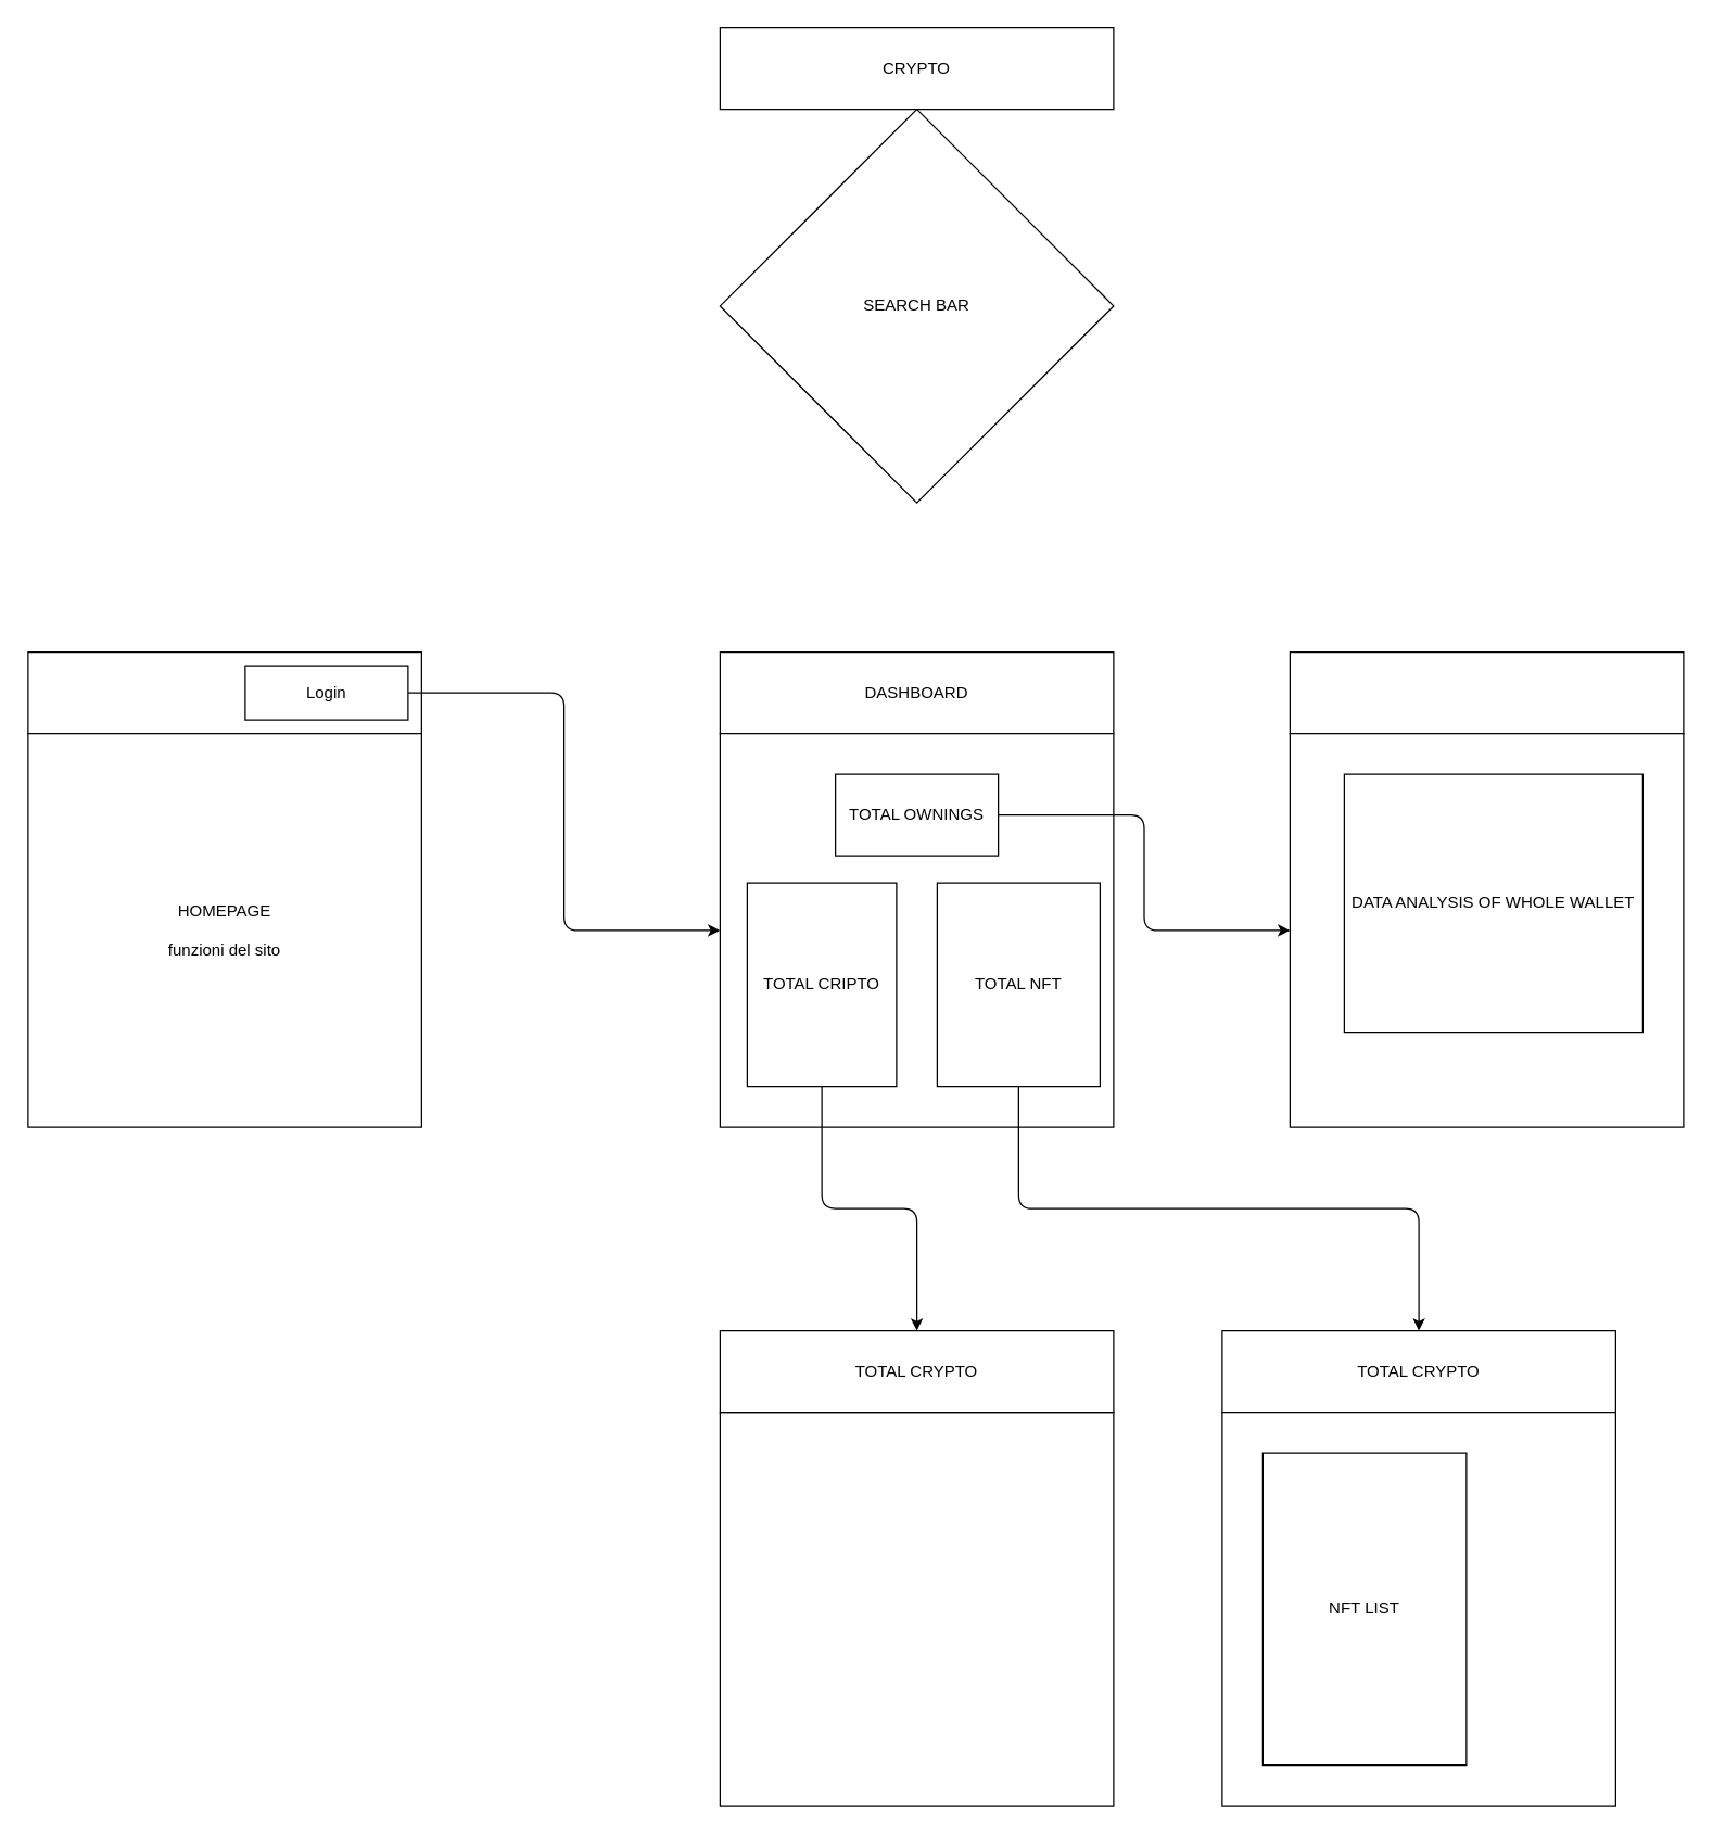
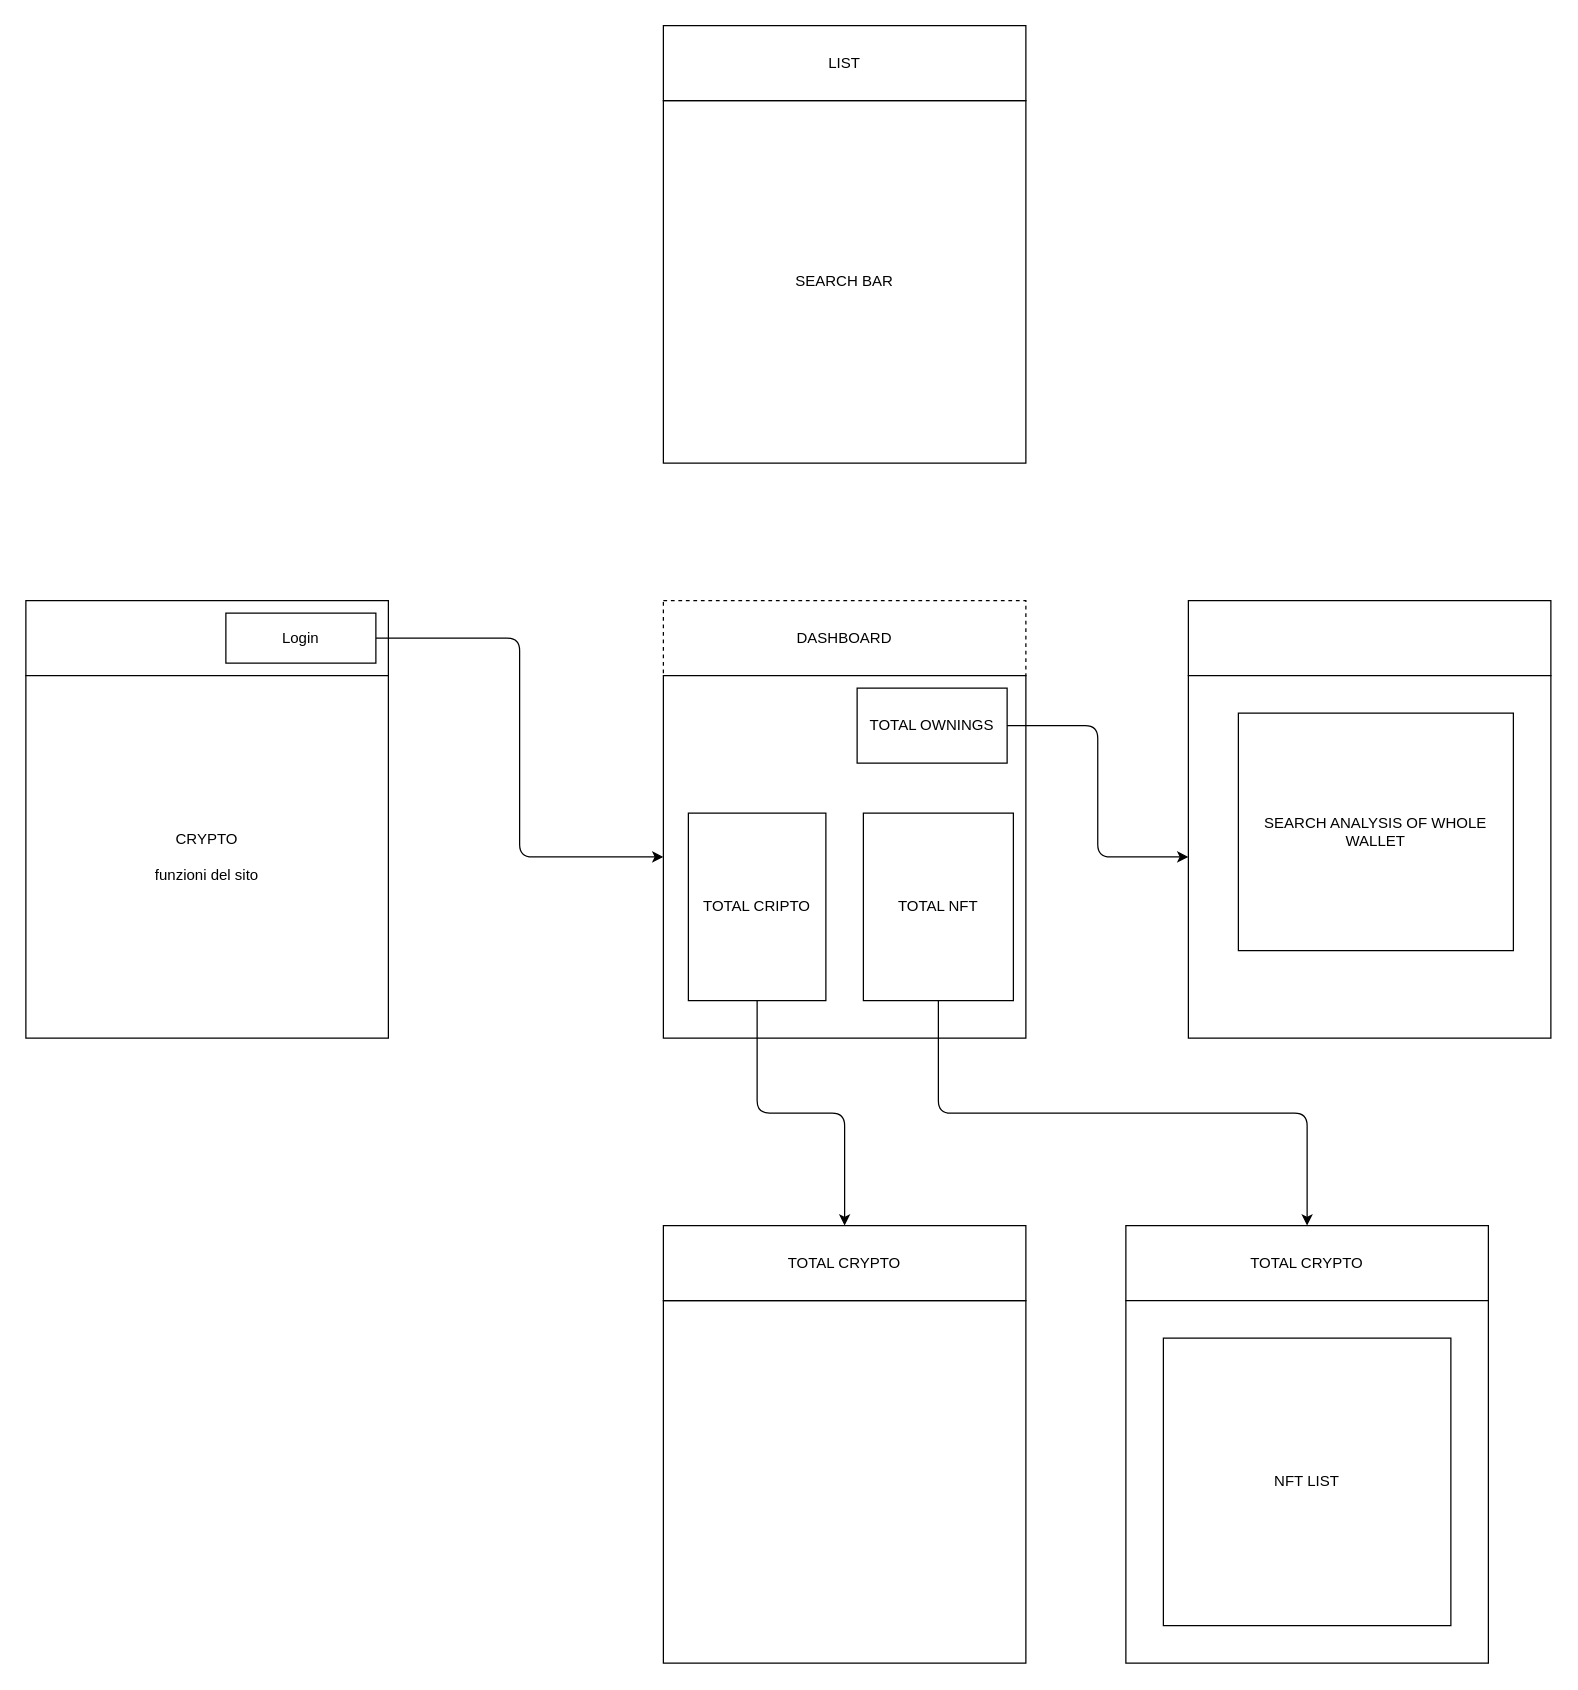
  <mxCell id="0" />
  <mxCell id="1" parent="0" />
  <mxCell id="2" value="" style="rounded=0;whiteSpace=wrap;html=1;" parent="1" vertex="1"><mxGeometry x="20" y="480" width="290" height="60" as="geometry" /></mxCell>
- <mxCell id="3" value="HOMEPAGE&lt;br&gt;&lt;br&gt;funzioni del sito" style="rounded=0;whiteSpace=wrap;html=1;" parent="1" vertex="1"><mxGeometry x="20" y="540" width="290" height="290" as="geometry" /></mxCell>
+ <mxCell id="3" value="CRYPTO&lt;br&gt;&lt;br&gt;funzioni del sito" style="rounded=0;whiteSpace=wrap;html=1;" parent="1" vertex="1"><mxGeometry x="20" y="540" width="290" height="290" as="geometry" /></mxCell>
  <mxCell id="4" style="edgeStyle=orthogonalEdgeStyle;html=1;exitX=1;exitY=0.5;exitDx=0;exitDy=0;entryX=0;entryY=0.5;entryDx=0;entryDy=0;" parent="1" source="5" target="7" edge="1"><mxGeometry relative="1" as="geometry" /></mxCell>
  <mxCell id="5" value="Login" style="rounded=0;whiteSpace=wrap;html=1;" parent="1" vertex="1"><mxGeometry x="180" y="490" width="120" height="40" as="geometry" /></mxCell>
- <mxCell id="6" value="DASHBOARD" style="rounded=0;whiteSpace=wrap;html=1;" parent="1" vertex="1"><mxGeometry x="530" y="480" width="290" height="60" as="geometry" /></mxCell>
+ <mxCell id="6" value="DASHBOARD" style="rounded=0;whiteSpace=wrap;html=1;dashed=1;" parent="1" vertex="1"><mxGeometry x="530" y="480" width="290" height="60" as="geometry" /></mxCell>
  <mxCell id="7" value="&lt;br&gt;&lt;br&gt;" style="rounded=0;whiteSpace=wrap;html=1;" parent="1" vertex="1"><mxGeometry x="530" y="540" width="290" height="290" as="geometry" /></mxCell>
  <mxCell id="8" style="edgeStyle=orthogonalEdgeStyle;html=1;exitX=1;exitY=0.5;exitDx=0;exitDy=0;entryX=0;entryY=0.5;entryDx=0;entryDy=0;" parent="1" source="9" target="15" edge="1"><mxGeometry relative="1" as="geometry" /></mxCell>
- <mxCell id="9" value="TOTAL OWNINGS" style="rounded=0;whiteSpace=wrap;html=1;" parent="1" vertex="1"><mxGeometry x="615" y="570" width="120" height="60" as="geometry" /></mxCell>
+ <mxCell id="9" value="TOTAL OWNINGS" style="rounded=0;whiteSpace=wrap;html=1;" parent="1" vertex="1"><mxGeometry x="685" y="550" width="120" height="60" as="geometry" /></mxCell>
  <mxCell id="10" style="edgeStyle=orthogonalEdgeStyle;html=1;exitX=0.5;exitY=1;exitDx=0;exitDy=0;" parent="1" source="11" target="18" edge="1"><mxGeometry relative="1" as="geometry" /></mxCell>
  <mxCell id="11" value="TOTAL CRIPTO" style="rounded=0;whiteSpace=wrap;html=1;" parent="1" vertex="1"><mxGeometry x="550" y="650" width="110" height="150" as="geometry" /></mxCell>
  <mxCell id="12" style="edgeStyle=orthogonalEdgeStyle;html=1;exitX=0.5;exitY=1;exitDx=0;exitDy=0;" parent="1" source="13" target="19" edge="1"><mxGeometry relative="1" as="geometry" /></mxCell>
  <mxCell id="13" value="TOTAL NFT" style="rounded=0;whiteSpace=wrap;html=1;" parent="1" vertex="1"><mxGeometry x="690" y="650" width="120" height="150" as="geometry" /></mxCell>
  <mxCell id="14" value="" style="rounded=0;whiteSpace=wrap;html=1;" parent="1" vertex="1"><mxGeometry x="950" y="480" width="290" height="60" as="geometry" /></mxCell>
  <mxCell id="15" value="" style="rounded=0;whiteSpace=wrap;html=1;" parent="1" vertex="1"><mxGeometry x="950" y="540" width="290" height="290" as="geometry" /></mxCell>
- <mxCell id="16" value="DATA ANALYSIS OF WHOLE WALLET" style="rounded=0;whiteSpace=wrap;html=1;" parent="1" vertex="1"><mxGeometry x="990" y="570" width="220" height="190" as="geometry" /></mxCell>
+ <mxCell id="16" value="SEARCH ANALYSIS OF WHOLE WALLET" style="rounded=0;whiteSpace=wrap;html=1;" parent="1" vertex="1"><mxGeometry x="990" y="570" width="220" height="190" as="geometry" /></mxCell>
  <mxCell id="17" value="&lt;br&gt;&lt;br&gt;" style="rounded=0;whiteSpace=wrap;html=1;" parent="1" vertex="1"><mxGeometry x="530" y="1040" width="290" height="290" as="geometry" /></mxCell>
  <mxCell id="18" value="TOTAL CRYPTO" style="rounded=0;whiteSpace=wrap;html=1;" parent="1" vertex="1"><mxGeometry x="530" y="980" width="290" height="60" as="geometry" /></mxCell>
  <mxCell id="19" value="TOTAL CRYPTO" style="rounded=0;whiteSpace=wrap;html=1;" parent="1" vertex="1"><mxGeometry x="900" y="980" width="290" height="60" as="geometry" /></mxCell>
  <mxCell id="20" value="&lt;br&gt;&lt;br&gt;" style="rounded=0;whiteSpace=wrap;html=1;" parent="1" vertex="1"><mxGeometry x="900" y="1040" width="290" height="290" as="geometry" /></mxCell>
- <mxCell id="21" value="NFT LIST" style="rounded=0;whiteSpace=wrap;html=1;" parent="1" vertex="1"><mxGeometry x="930" y="1070" width="150" height="230" as="geometry" /></mxCell>
- <mxCell id="22" value="SEARCH BAR" style="rhombus;whiteSpace=wrap;html=1;" vertex="1" parent="1"><mxGeometry x="530" y="80" width="290" height="290" as="geometry" /></mxCell>
- <mxCell id="23" value="CRYPTO" style="rounded=0;whiteSpace=wrap;html=1;" vertex="1" parent="1"><mxGeometry x="530" y="20" width="290" height="60" as="geometry" /></mxCell>
+ <mxCell id="21" value="NFT LIST" style="rounded=0;whiteSpace=wrap;html=1;" parent="1" vertex="1"><mxGeometry x="930" y="1070" width="230" height="230" as="geometry" /></mxCell>
+ <mxCell id="22" value="SEARCH BAR" style="rounded=0;whiteSpace=wrap;html=1;" vertex="1" parent="1"><mxGeometry x="530" y="80" width="290" height="290" as="geometry" /></mxCell>
+ <mxCell id="23" value="LIST" style="rounded=0;whiteSpace=wrap;html=1;" vertex="1" parent="1"><mxGeometry x="530" y="20" width="290" height="60" as="geometry" /></mxCell>
